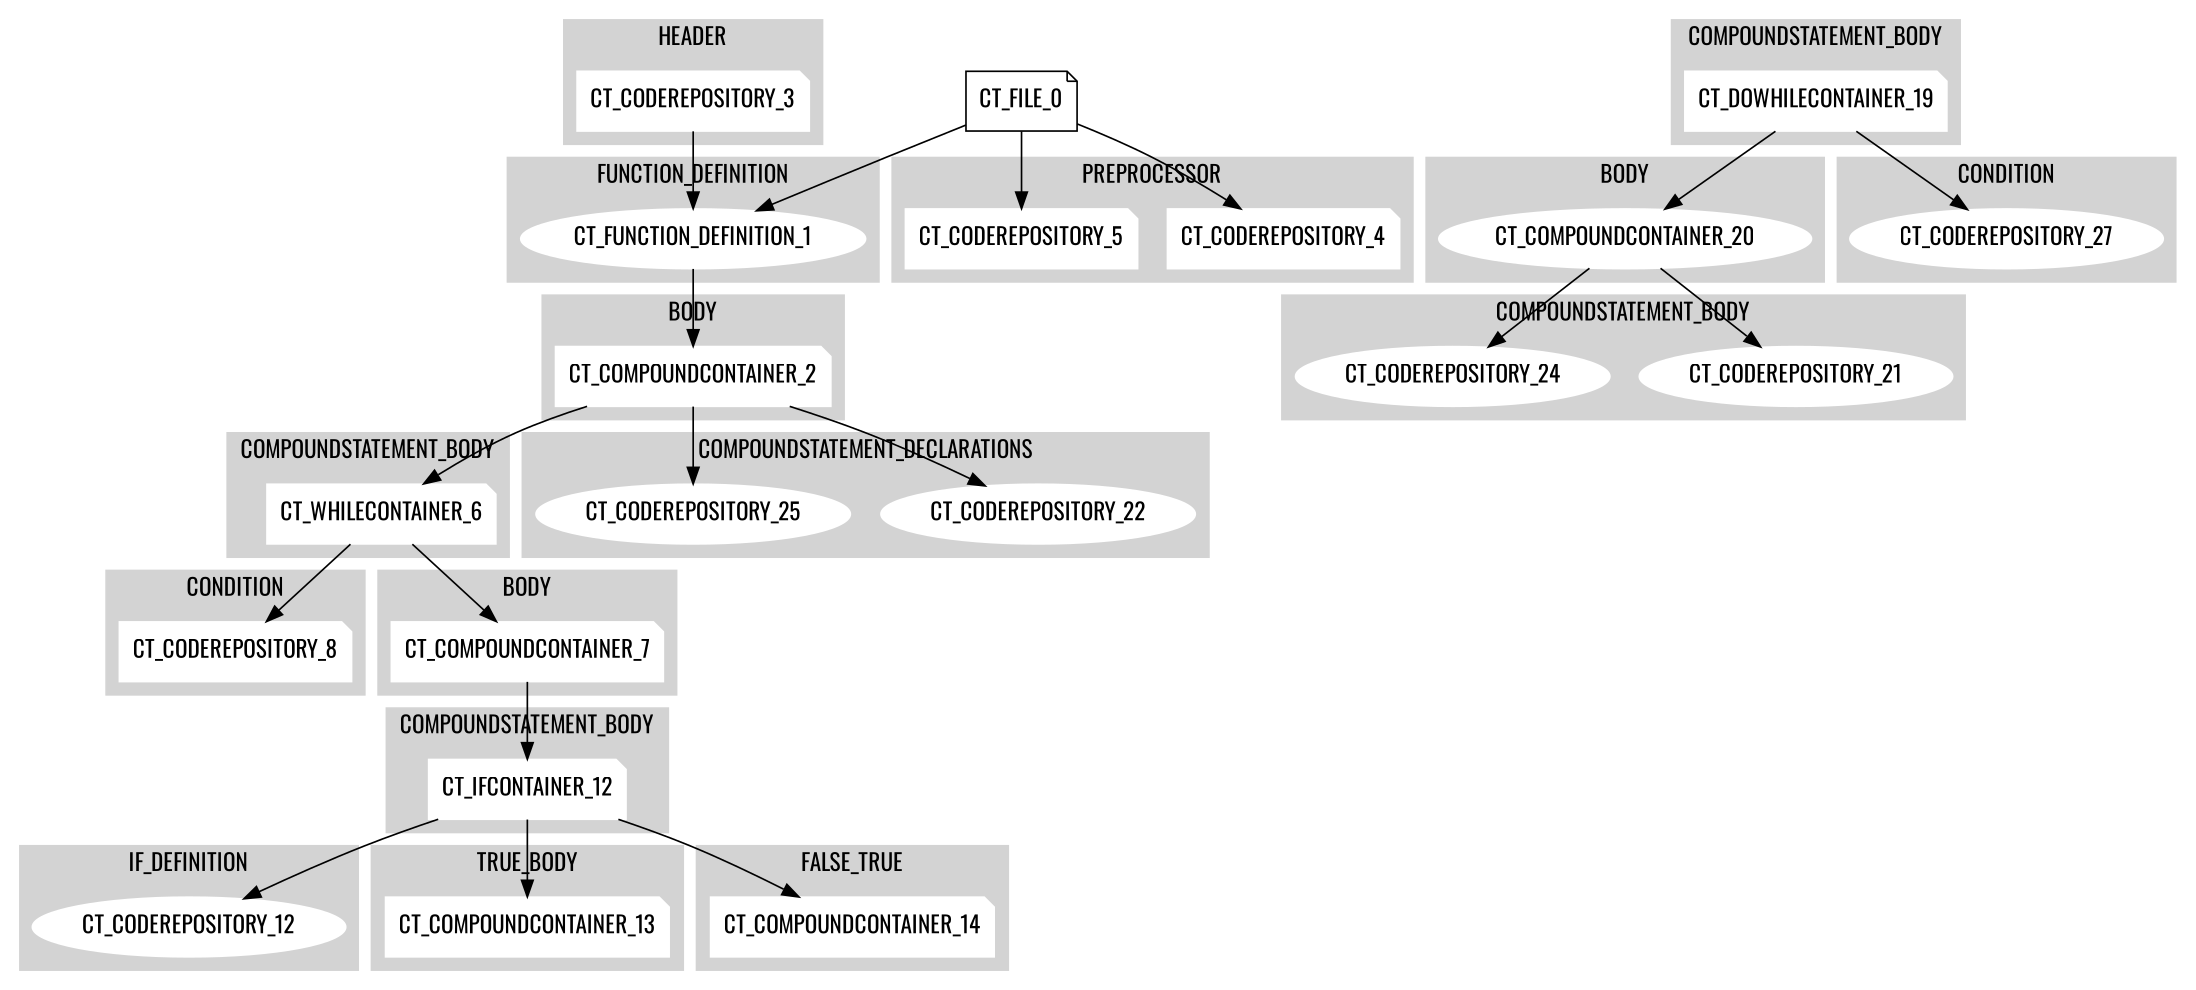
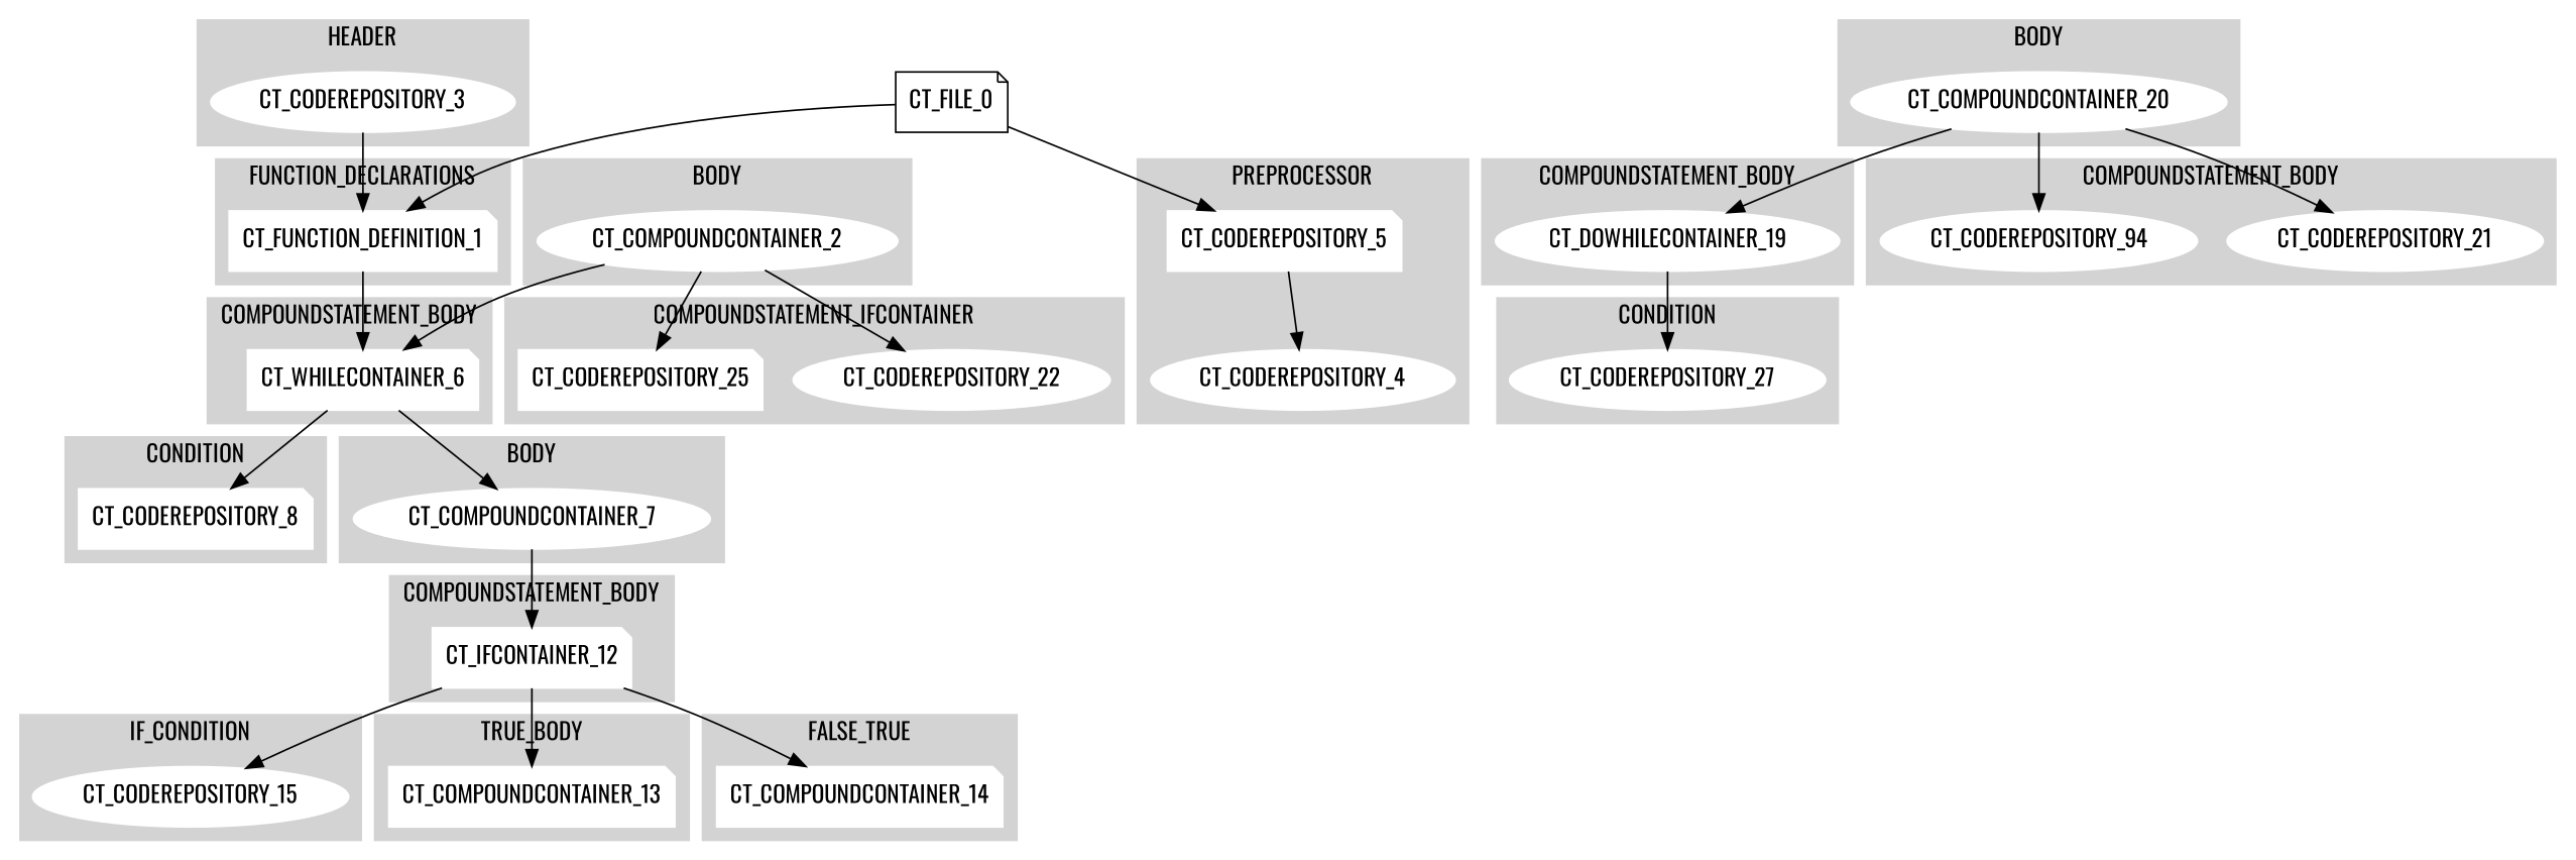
  digraph {
    fontname=Oswald
    node [color=white fontname=Oswald shape=note style=filled]
    edge [fontname=Oswald]
-   CT_FUNCTION_DEFINITION_1 [shape=ellipse]
-   CT_CODEREPOSITORY_4
+   CT_FUNCTION_DEFINITION_1
+   CT_CODEREPOSITORY_4 [shape=ellipse]
    CT_CODEREPOSITORY_5
-   CT_CODEREPOSITORY_3
-   CT_COMPOUNDCONTAINER_2
+   CT_CODEREPOSITORY_3 [shape=ellipse]
+   CT_COMPOUNDCONTAINER_2 [shape=ellipse]
    CT_WHILECONTAINER_6
    CT_CODEREPOSITORY_22 [shape=ellipse]
-   CT_CODEREPOSITORY_25 [shape=ellipse]
+   CT_CODEREPOSITORY_25
    CT_CODEREPOSITORY_8
-   CT_COMPOUNDCONTAINER_7
+   CT_COMPOUNDCONTAINER_7 [shape=ellipse]
    CT_IFCONTAINER_12
-   CT_CODEREPOSITORY_15 [shape=ellipse label=CT_CODEREPOSITORY_12]
+   CT_CODEREPOSITORY_15 [shape=ellipse]
    CT_COMPOUNDCONTAINER_13
    CT_COMPOUNDCONTAINER_14
-   CT_DOWHILECONTAINER_19
+   CT_DOWHILECONTAINER_19 [shape=ellipse]
    CT_COMPOUNDCONTAINER_20 [shape=ellipse]
    CT_CODEREPOSITORY_27 [shape=ellipse]
    CT_CODEREPOSITORY_21 [shape=ellipse]
-   CT_CODEREPOSITORY_24 [shape=ellipse]
+   CT_CODEREPOSITORY_24 [shape=ellipse label=CT_CODEREPOSITORY_94]
    CT_FILE_0 [color="" style=""]
    subgraph cluster_1 {
      color=lightgrey
-     label=FUNCTION_DEFINITION
+     label=FUNCTION_DECLARATIONS
      style=filled
      CT_FUNCTION_DEFINITION_1
    }
    subgraph cluster_2 {
      color=lightgrey
      label=PREPROCESSOR
      style=filled
      CT_CODEREPOSITORY_4
      CT_CODEREPOSITORY_5
    }
    subgraph cluster_3 {
      color=lightgrey
      label=HEADER
      style=filled
      CT_CODEREPOSITORY_3
    }
    subgraph cluster_4 {
      color=lightgrey
      label=BODY
      style=filled
      CT_COMPOUNDCONTAINER_2
    }
    subgraph cluster_5 {
      color=lightgrey
      label=COMPOUNDSTATEMENT_BODY
      style=filled
      CT_WHILECONTAINER_6
    }
    subgraph cluster_6 {
      color=lightgrey
-     label=COMPOUNDSTATEMENT_DECLARATIONS
+     label=COMPOUNDSTATEMENT_IFCONTAINER
      style=filled
      CT_CODEREPOSITORY_22
      CT_CODEREPOSITORY_25
    }
    subgraph cluster_7 {
      color=lightgrey
      label=CONDITION
      style=filled
      CT_CODEREPOSITORY_8
    }
    subgraph cluster_8 {
      color=lightgrey
      label=BODY
      style=filled
      CT_COMPOUNDCONTAINER_7
    }
    subgraph cluster_9 {
      color=lightgrey
      label=COMPOUNDSTATEMENT_BODY
      style=filled
      CT_IFCONTAINER_12
    }
    subgraph cluster_10 {
      color=lightgrey
-     label=IF_DEFINITION
+     label=IF_CONDITION
      style=filled
      CT_CODEREPOSITORY_15
    }
    subgraph cluster_11 {
      color=lightgrey
      label=TRUE_BODY
      style=filled
      CT_COMPOUNDCONTAINER_13
    }
    subgraph cluster_12 {
      color=lightgrey
      label=FALSE_TRUE
      style=filled
      CT_COMPOUNDCONTAINER_14
    }
    subgraph cluster_13 {
      color=lightgrey
      label=COMPOUNDSTATEMENT_BODY
      style=filled
      CT_DOWHILECONTAINER_19
    }
    subgraph cluster_14 {
      color=lightgrey
      label=BODY
      style=filled
      CT_COMPOUNDCONTAINER_20
    }
    subgraph cluster_15 {
      color=lightgrey
      label=CONDITION
      style=filled
      CT_CODEREPOSITORY_27
    }
    subgraph cluster_16 {
      color=lightgrey
      label=COMPOUNDSTATEMENT_BODY
      style=filled
      CT_CODEREPOSITORY_21
      CT_CODEREPOSITORY_24
    }
-   CT_FUNCTION_DEFINITION_1 -> CT_COMPOUNDCONTAINER_2
+   CT_FUNCTION_DEFINITION_1 -> CT_WHILECONTAINER_6
    CT_CODEREPOSITORY_3 -> CT_FUNCTION_DEFINITION_1
    CT_COMPOUNDCONTAINER_2 -> CT_WHILECONTAINER_6
    CT_COMPOUNDCONTAINER_2 -> CT_CODEREPOSITORY_22
    CT_COMPOUNDCONTAINER_2 -> CT_CODEREPOSITORY_25
    CT_WHILECONTAINER_6 -> CT_CODEREPOSITORY_8
    CT_WHILECONTAINER_6 -> CT_COMPOUNDCONTAINER_7
    CT_COMPOUNDCONTAINER_7 -> CT_IFCONTAINER_12
    CT_IFCONTAINER_12 -> CT_CODEREPOSITORY_15
    CT_IFCONTAINER_12 -> CT_COMPOUNDCONTAINER_13
    CT_IFCONTAINER_12 -> CT_COMPOUNDCONTAINER_14
-   CT_DOWHILECONTAINER_19 -> CT_COMPOUNDCONTAINER_20
+   CT_COMPOUNDCONTAINER_20 -> CT_DOWHILECONTAINER_19
    CT_DOWHILECONTAINER_19 -> CT_CODEREPOSITORY_27
    CT_COMPOUNDCONTAINER_20 -> CT_CODEREPOSITORY_21
    CT_COMPOUNDCONTAINER_20 -> CT_CODEREPOSITORY_24
    CT_FILE_0 -> CT_FUNCTION_DEFINITION_1
-   CT_FILE_0 -> CT_CODEREPOSITORY_4
+   CT_CODEREPOSITORY_5 -> CT_CODEREPOSITORY_4
    CT_FILE_0 -> CT_CODEREPOSITORY_5
  }
